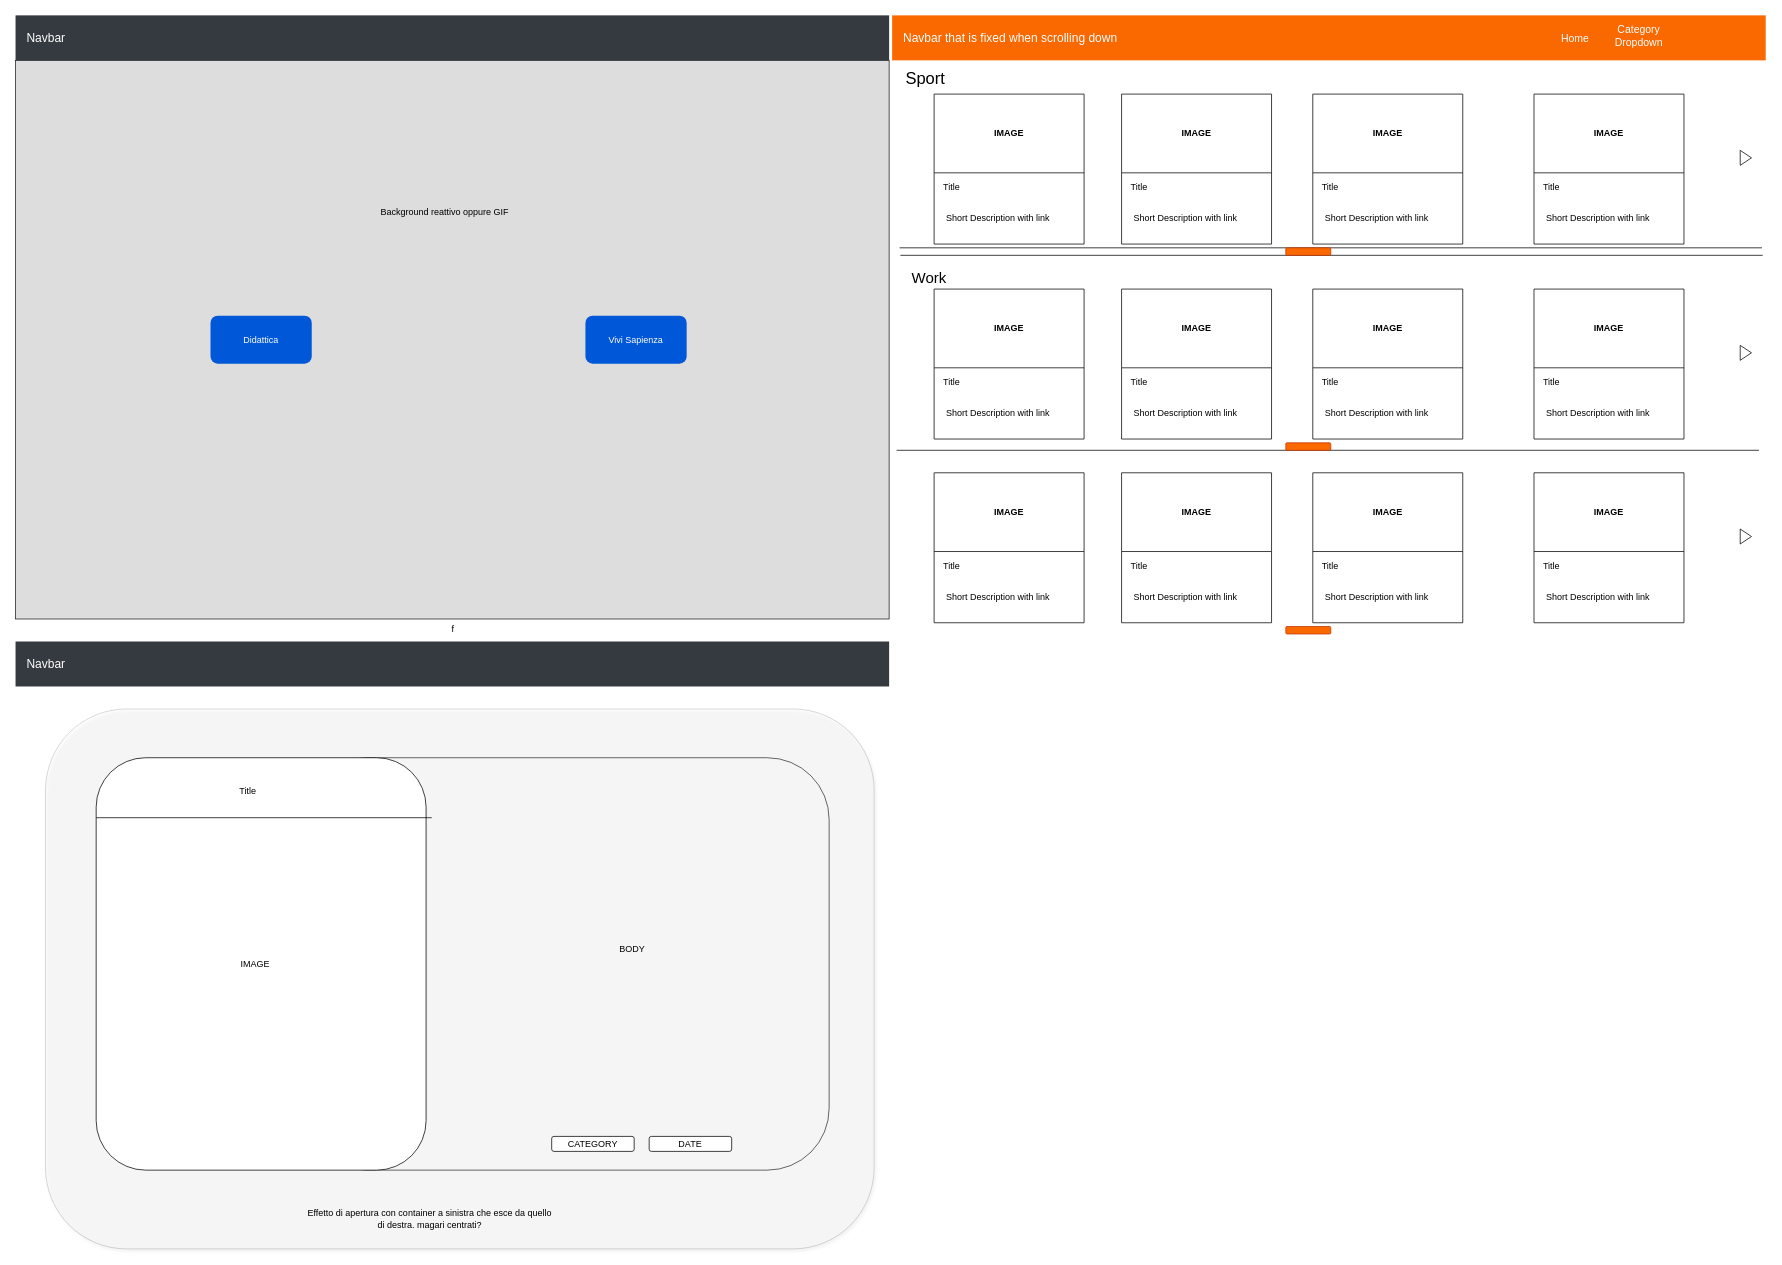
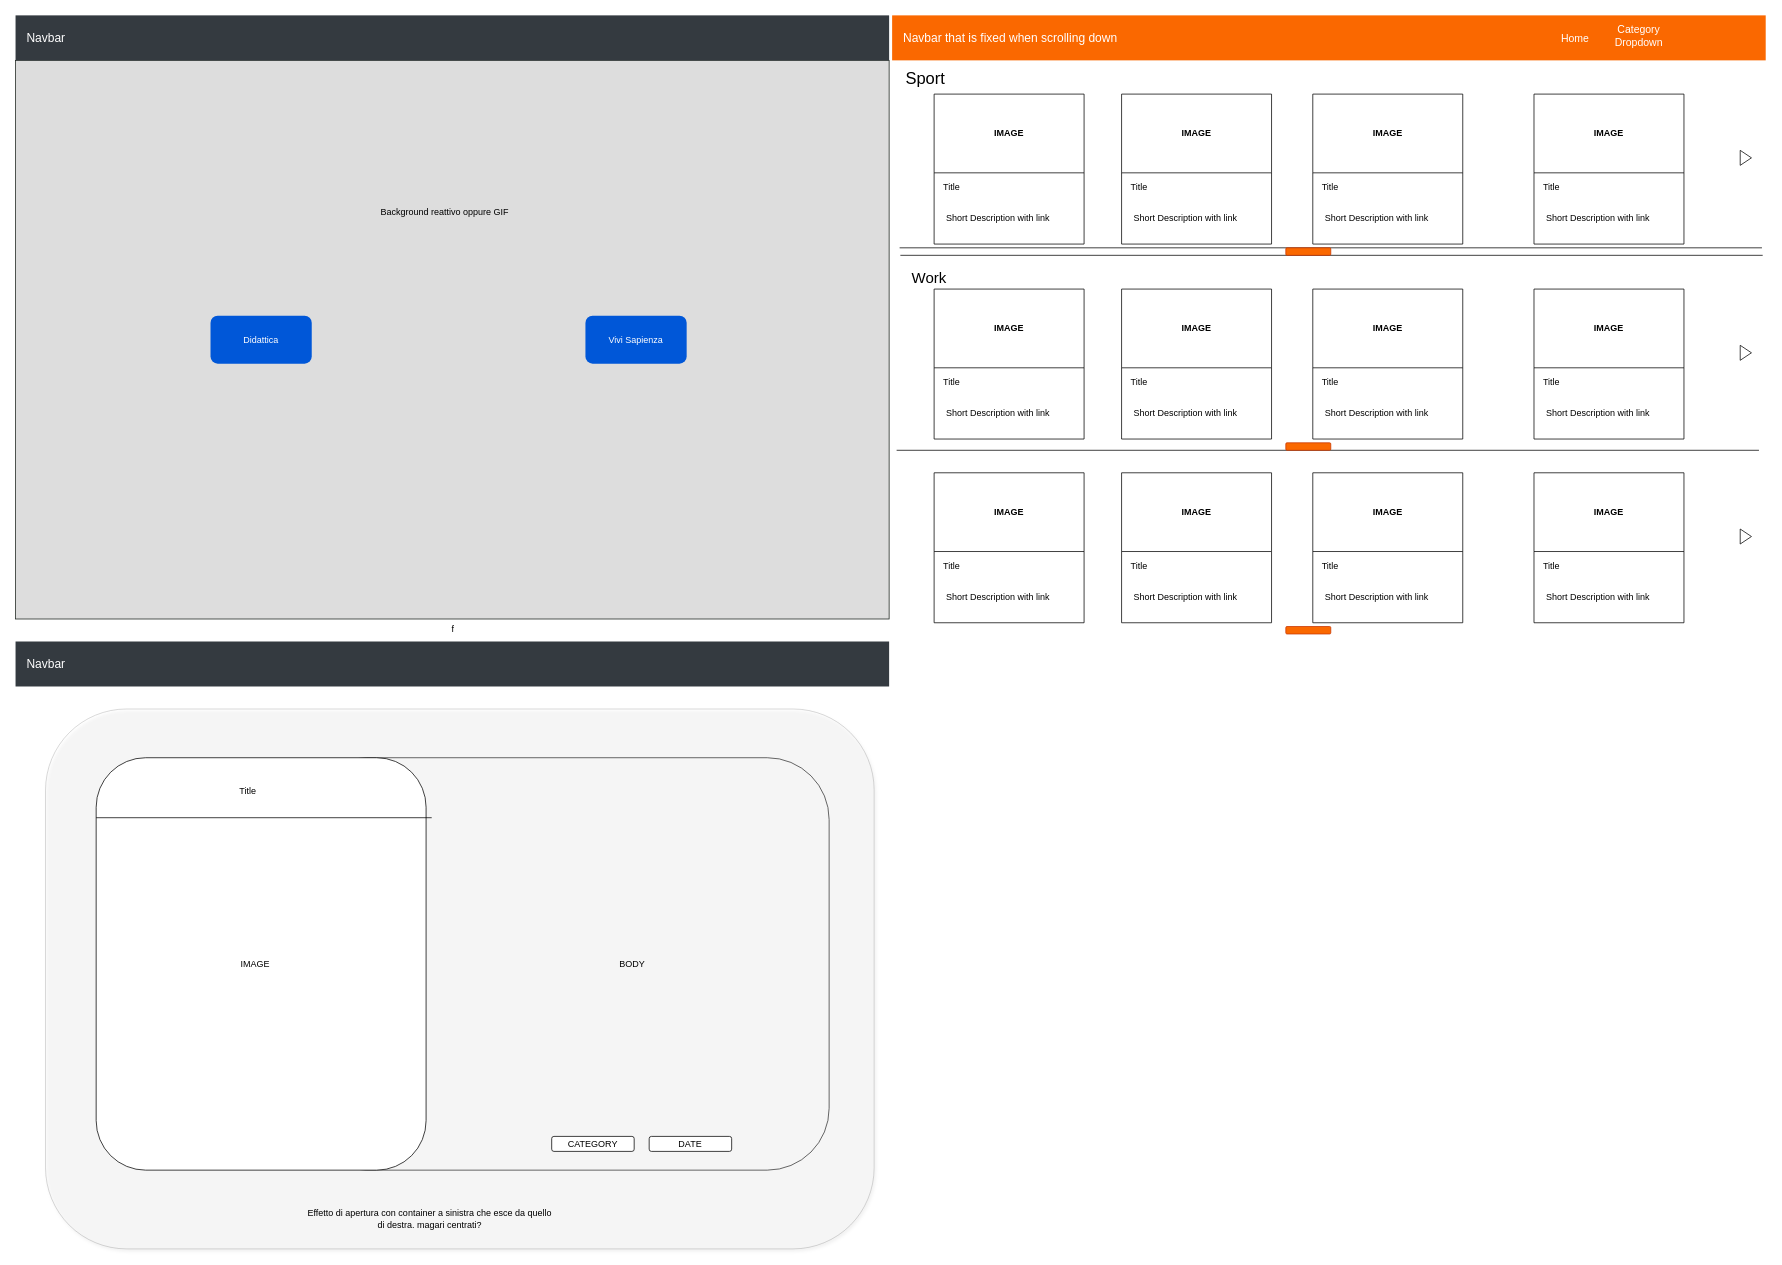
  <mxCell id="0" />
  <mxCell id="1" parent="0" />
  <mxCell id="2" value="" style="rounded=1;whiteSpace=wrap;html=1;" vertex="1" parent="1"><mxGeometry x="405" y="1010" width="700" height="550" as="geometry" /></mxCell>
  <mxCell id="3" value="f" style="verticalLabelPosition=bottom;verticalAlign=top;html=1;shadow=0;dashed=0;strokeWidth=1;shape=mxgraph.ios.iBgFlat;strokeColor=#18211b;fillColor=#dddddd;" vertex="1" parent="1"><mxGeometry y="80" width="1165" height="745" as="geometry" x="20" /></mxCell>
  <mxCell id="4" value="Navbar" style="html=1;shadow=0;dashed=0;fillColor=#343A40;strokeColor=none;fontSize=16;fontColor=#ffffff;align=left;spacing=15;" vertex="1" parent="1"><mxGeometry width="1165" height="60" as="geometry" x="20" y="20" /></mxCell>
  <mxCell id="5" value="Didattica" style="rounded=1;fillColor=#0057D8;strokeColor=none;html=1;whiteSpace=wrap;fontColor=#ffffff;align=center;verticalAlign=middle;fontStyle=0;fontSize=12;sketch=0;" vertex="1" parent="1"><mxGeometry x="280" y="420.5" width="135" height="64" as="geometry" /></mxCell>
  <mxCell id="6" value="Vivi Sapienza" style="rounded=1;fillColor=#0057D8;strokeColor=none;html=1;whiteSpace=wrap;fontColor=#ffffff;align=center;verticalAlign=middle;fontStyle=0;fontSize=12;sketch=0;" vertex="1" parent="1"><mxGeometry x="780" y="420.5" width="135" height="64" as="geometry" /></mxCell>
  <mxCell id="7" value="Navbar that is fixed when scrolling down" style="html=1;shadow=0;dashed=0;fillColor=#fa6800;strokeColor=none;fontSize=16;fontColor=#ffffff;align=left;spacing=15;" vertex="1" parent="1"><mxGeometry x="1189" width="1165" height="60" as="geometry" y="20" /></mxCell>
  <mxCell id="8" value="Home" style="fillColor=none;strokeColor=none;fontSize=14;fontColor=#ffffff;align=center;" vertex="1" parent="1"><mxGeometry x="2065" y="30" width="70" height="40" as="geometry" /></mxCell>
  <mxCell id="9" value="Category&#10;Dropdown&#10;" style="fillColor=none;strokeColor=none;fontSize=14;fontColor=#ffffff;align=center;" vertex="1" parent="1"><mxGeometry x="2150" y="35" width="70" height="40" as="geometry" /></mxCell>
  <mxCell id="10" value="" style="endArrow=none;html=1;rounded=0;movable=0;resizable=0;rotatable=0;deletable=0;editable=0;locked=1;connectable=0;" edge="1" parent="1"><mxGeometry width="50" height="50" relative="1" as="geometry"><mxPoint x="1200" y="340" as="sourcePoint" /><mxPoint x="2350" y="340" as="targetPoint" /></mxGeometry></mxCell>
  <mxCell id="11" value="" style="endArrow=none;html=1;rounded=0;" edge="1" parent="1"><mxGeometry width="50" height="50" relative="1" as="geometry"><mxPoint x="1195" y="600" as="sourcePoint" /><mxPoint x="2345" y="600" as="targetPoint" /></mxGeometry></mxCell>
  <mxCell id="12" value="&lt;font style=&quot;font-size: 22px;&quot;&gt;Sport&lt;/font&gt;" style="text;html=1;align=center;verticalAlign=middle;resizable=0;points=[];autosize=1;strokeColor=none;fillColor=none;" vertex="1" parent="1"><mxGeometry x="1195" y="85" width="75" height="40" as="geometry" /></mxCell>
  <mxCell id="13" value="&lt;font style=&quot;font-size: 20px;&quot;&gt;Work&lt;/font&gt;" style="text;html=1;align=center;verticalAlign=middle;resizable=0;points=[];autosize=1;strokeColor=none;fillColor=none;" vertex="1" parent="1"><mxGeometry x="1205" y="350" width="65" height="40" as="geometry" /></mxCell>
  <mxCell id="14" value="IMAGE" style="swimlane;whiteSpace=wrap;html=1;startSize=105;" vertex="1" parent="1"><mxGeometry x="1245" y="125" width="200" height="200" as="geometry" /></mxCell>
  <mxCell id="15" value="Title" style="text;html=1;align=center;verticalAlign=middle;resizable=0;points=[];autosize=1;strokeColor=none;fillColor=none;" vertex="1" parent="14"><mxGeometry y="110" width="45" height="30" as="geometry" /></mxCell>
  <mxCell id="16" value="&lt;div&gt;Short Description with link&lt;/div&gt;&lt;div&gt;&lt;br&gt;&lt;/div&gt;" style="text;html=1;align=center;verticalAlign=middle;resizable=0;points=[];autosize=1;strokeColor=none;fillColor=none;" vertex="1" parent="14"><mxGeometry x="5" y="150" width="160" height="45" as="geometry" /></mxCell>
  <mxCell id="17" value="IMAGE" style="swimlane;whiteSpace=wrap;html=1;startSize=105;" vertex="1" parent="1"><mxGeometry x="1495" y="125" width="200" height="200" as="geometry" /></mxCell>
  <mxCell id="18" value="Title" style="text;html=1;align=center;verticalAlign=middle;resizable=0;points=[];autosize=1;strokeColor=none;fillColor=none;" vertex="1" parent="17"><mxGeometry y="110" width="45" height="30" as="geometry" /></mxCell>
  <mxCell id="19" value="&lt;div&gt;Short Description with link&lt;/div&gt;&lt;div&gt;&lt;br&gt;&lt;/div&gt;" style="text;html=1;align=center;verticalAlign=middle;resizable=0;points=[];autosize=1;strokeColor=none;fillColor=none;" vertex="1" parent="17"><mxGeometry x="5" y="150" width="160" height="45" as="geometry" /></mxCell>
  <mxCell id="20" value="IMAGE" style="swimlane;whiteSpace=wrap;html=1;startSize=105;" vertex="1" parent="1"><mxGeometry x="1750" y="125" width="200" height="200" as="geometry" /></mxCell>
  <mxCell id="21" value="Title" style="text;html=1;align=center;verticalAlign=middle;resizable=0;points=[];autosize=1;strokeColor=none;fillColor=none;" vertex="1" parent="20"><mxGeometry y="110" width="45" height="30" as="geometry" /></mxCell>
  <mxCell id="22" value="&lt;div&gt;Short Description with link&lt;/div&gt;&lt;div&gt;&lt;br&gt;&lt;/div&gt;" style="text;html=1;align=center;verticalAlign=middle;resizable=0;points=[];autosize=1;strokeColor=none;fillColor=none;" vertex="1" parent="20"><mxGeometry x="5" y="150" width="160" height="45" as="geometry" /></mxCell>
  <mxCell id="23" value="IMAGE" style="swimlane;whiteSpace=wrap;html=1;startSize=105;" vertex="1" parent="1"><mxGeometry x="2045" y="125" width="200" height="200" as="geometry" /></mxCell>
  <mxCell id="24" value="Title" style="text;html=1;align=center;verticalAlign=middle;resizable=0;points=[];autosize=1;strokeColor=none;fillColor=none;" vertex="1" parent="23"><mxGeometry y="110" width="45" height="30" as="geometry" /></mxCell>
  <mxCell id="25" value="&lt;div&gt;Short Description with link&lt;/div&gt;&lt;div&gt;&lt;br&gt;&lt;/div&gt;" style="text;html=1;align=center;verticalAlign=middle;resizable=0;points=[];autosize=1;strokeColor=none;fillColor=none;" vertex="1" parent="23"><mxGeometry x="5" y="150" width="160" height="45" as="geometry" /></mxCell>
  <mxCell id="26" value="" style="endArrow=none;html=1;rounded=0;" edge="1" parent="1"><mxGeometry width="50" height="50" relative="1" as="geometry"><mxPoint x="1199" y="330" as="sourcePoint" /><mxPoint x="2349" y="330" as="targetPoint" /></mxGeometry></mxCell>
  <mxCell id="27" value="" style="rounded=1;whiteSpace=wrap;html=1;fillColor=#fa6800;strokeColor=#C73500;fontColor=#000000;" vertex="1" parent="1"><mxGeometry x="1714" y="330" width="60" height="10" as="geometry" /></mxCell>
  <mxCell id="28" value="" style="triangle;whiteSpace=wrap;html=1;" vertex="1" parent="1"><mxGeometry x="2320" y="200" width="15" height="20" as="geometry" /></mxCell>
  <mxCell id="29" value="IMAGE" style="swimlane;whiteSpace=wrap;html=1;startSize=105;" vertex="1" parent="1"><mxGeometry x="1245" y="385" width="200" height="200" as="geometry" /></mxCell>
  <mxCell id="30" value="Title" style="text;html=1;align=center;verticalAlign=middle;resizable=0;points=[];autosize=1;strokeColor=none;fillColor=none;" vertex="1" parent="29"><mxGeometry y="110" width="45" height="30" as="geometry" /></mxCell>
  <mxCell id="31" value="&lt;div&gt;Short Description with link&lt;/div&gt;&lt;div&gt;&lt;br&gt;&lt;/div&gt;" style="text;html=1;align=center;verticalAlign=middle;resizable=0;points=[];autosize=1;strokeColor=none;fillColor=none;" vertex="1" parent="29"><mxGeometry x="5" y="150" width="160" height="45" as="geometry" /></mxCell>
  <mxCell id="32" value="IMAGE" style="swimlane;whiteSpace=wrap;html=1;startSize=105;" vertex="1" parent="1"><mxGeometry x="1495" y="385" width="200" height="200" as="geometry" /></mxCell>
  <mxCell id="33" value="Title" style="text;html=1;align=center;verticalAlign=middle;resizable=0;points=[];autosize=1;strokeColor=none;fillColor=none;" vertex="1" parent="32"><mxGeometry y="110" width="45" height="30" as="geometry" /></mxCell>
  <mxCell id="34" value="&lt;div&gt;Short Description with link&lt;/div&gt;&lt;div&gt;&lt;br&gt;&lt;/div&gt;" style="text;html=1;align=center;verticalAlign=middle;resizable=0;points=[];autosize=1;strokeColor=none;fillColor=none;" vertex="1" parent="32"><mxGeometry x="5" y="150" width="160" height="45" as="geometry" /></mxCell>
  <mxCell id="35" value="IMAGE" style="swimlane;whiteSpace=wrap;html=1;startSize=105;" vertex="1" parent="1"><mxGeometry x="1750" y="385" width="200" height="200" as="geometry" /></mxCell>
  <mxCell id="36" value="Title" style="text;html=1;align=center;verticalAlign=middle;resizable=0;points=[];autosize=1;strokeColor=none;fillColor=none;" vertex="1" parent="35"><mxGeometry y="110" width="45" height="30" as="geometry" /></mxCell>
  <mxCell id="37" value="&lt;div&gt;Short Description with link&lt;/div&gt;&lt;div&gt;&lt;br&gt;&lt;/div&gt;" style="text;html=1;align=center;verticalAlign=middle;resizable=0;points=[];autosize=1;strokeColor=none;fillColor=none;" vertex="1" parent="35"><mxGeometry x="5" y="150" width="160" height="45" as="geometry" /></mxCell>
  <mxCell id="38" value="IMAGE" style="swimlane;whiteSpace=wrap;html=1;startSize=105;" vertex="1" parent="1"><mxGeometry x="2045" y="385" width="200" height="200" as="geometry" /></mxCell>
  <mxCell id="39" value="Title" style="text;html=1;align=center;verticalAlign=middle;resizable=0;points=[];autosize=1;strokeColor=none;fillColor=none;" vertex="1" parent="38"><mxGeometry y="110" width="45" height="30" as="geometry" /></mxCell>
  <mxCell id="40" value="&lt;div&gt;Short Description with link&lt;/div&gt;&lt;div&gt;&lt;br&gt;&lt;/div&gt;" style="text;html=1;align=center;verticalAlign=middle;resizable=0;points=[];autosize=1;strokeColor=none;fillColor=none;" vertex="1" parent="38"><mxGeometry x="5" y="150" width="160" height="45" as="geometry" /></mxCell>
  <mxCell id="41" value="" style="rounded=1;whiteSpace=wrap;html=1;fillColor=#fa6800;strokeColor=#C73500;fontColor=#000000;" vertex="1" parent="1"><mxGeometry x="1714" y="590" width="60" height="10" as="geometry" /></mxCell>
  <mxCell id="42" value="" style="triangle;whiteSpace=wrap;html=1;" vertex="1" parent="1"><mxGeometry x="2320" y="460" width="15" height="20" as="geometry" /></mxCell>
  <mxCell id="43" value="IMAGE" style="swimlane;whiteSpace=wrap;html=1;startSize=105;" vertex="1" parent="1"><mxGeometry x="1245" y="630" width="200" height="200" as="geometry" /></mxCell>
  <mxCell id="44" value="Title" style="text;html=1;align=center;verticalAlign=middle;resizable=0;points=[];autosize=1;strokeColor=none;fillColor=none;" vertex="1" parent="43"><mxGeometry y="110" width="45" height="30" as="geometry" /></mxCell>
  <mxCell id="45" value="&lt;div&gt;Short Description with link&lt;/div&gt;&lt;div&gt;&lt;br&gt;&lt;/div&gt;" style="text;html=1;align=center;verticalAlign=middle;resizable=0;points=[];autosize=1;strokeColor=none;fillColor=none;" vertex="1" parent="43"><mxGeometry x="5" y="150" width="160" height="45" as="geometry" /></mxCell>
  <mxCell id="46" value="IMAGE" style="swimlane;whiteSpace=wrap;html=1;startSize=105;" vertex="1" parent="1"><mxGeometry x="1495" y="630" width="200" height="200" as="geometry" /></mxCell>
  <mxCell id="47" value="Title" style="text;html=1;align=center;verticalAlign=middle;resizable=0;points=[];autosize=1;strokeColor=none;fillColor=none;" vertex="1" parent="46"><mxGeometry y="110" width="45" height="30" as="geometry" /></mxCell>
  <mxCell id="48" value="&lt;div&gt;Short Description with link&lt;/div&gt;&lt;div&gt;&lt;br&gt;&lt;/div&gt;" style="text;html=1;align=center;verticalAlign=middle;resizable=0;points=[];autosize=1;strokeColor=none;fillColor=none;" vertex="1" parent="46"><mxGeometry x="5" y="150" width="160" height="45" as="geometry" /></mxCell>
  <mxCell id="49" value="IMAGE" style="swimlane;whiteSpace=wrap;html=1;startSize=105;" vertex="1" parent="1"><mxGeometry x="1750" y="630" width="200" height="200" as="geometry" /></mxCell>
  <mxCell id="50" value="Title" style="text;html=1;align=center;verticalAlign=middle;resizable=0;points=[];autosize=1;strokeColor=none;fillColor=none;" vertex="1" parent="49"><mxGeometry y="110" width="45" height="30" as="geometry" /></mxCell>
  <mxCell id="51" value="&lt;div&gt;Short Description with link&lt;/div&gt;&lt;div&gt;&lt;br&gt;&lt;/div&gt;" style="text;html=1;align=center;verticalAlign=middle;resizable=0;points=[];autosize=1;strokeColor=none;fillColor=none;" vertex="1" parent="49"><mxGeometry x="5" y="150" width="160" height="45" as="geometry" /></mxCell>
  <mxCell id="52" value="IMAGE" style="swimlane;whiteSpace=wrap;html=1;startSize=105;" vertex="1" parent="1"><mxGeometry x="2045" y="630" width="200" height="200" as="geometry" /></mxCell>
  <mxCell id="53" value="Title" style="text;html=1;align=center;verticalAlign=middle;resizable=0;points=[];autosize=1;strokeColor=none;fillColor=none;" vertex="1" parent="52"><mxGeometry y="110" width="45" height="30" as="geometry" /></mxCell>
  <mxCell id="54" value="&lt;div&gt;Short Description with link&lt;/div&gt;&lt;div&gt;&lt;br&gt;&lt;/div&gt;" style="text;html=1;align=center;verticalAlign=middle;resizable=0;points=[];autosize=1;strokeColor=none;fillColor=none;" vertex="1" parent="52"><mxGeometry x="5" y="150" width="160" height="45" as="geometry" /></mxCell>
  <mxCell id="55" value="" style="rounded=1;whiteSpace=wrap;html=1;fillColor=#fa6800;strokeColor=#C73500;fontColor=#000000;" vertex="1" parent="1"><mxGeometry x="1714" y="835" width="60" height="10" as="geometry" /></mxCell>
  <mxCell id="56" value="" style="triangle;whiteSpace=wrap;html=1;" vertex="1" parent="1"><mxGeometry x="2320" y="705" width="15" height="20" as="geometry" /></mxCell>
  <mxCell id="57" value="Navbar" style="html=1;shadow=0;dashed=0;fillColor=#343A40;strokeColor=none;fontSize=16;fontColor=#ffffff;align=left;spacing=15;" vertex="1" parent="1"><mxGeometry y="855" width="1165" height="60" as="geometry" x="20" /></mxCell>
  <mxCell id="58" value="" style="rounded=1;whiteSpace=wrap;html=1;fillColor=default;opacity=20;shadow=1;" vertex="1" parent="1"><mxGeometry x="60" y="945" width="1105" height="720" as="geometry" /></mxCell>
  <mxCell id="59" value="" style="rounded=1;whiteSpace=wrap;html=1;" vertex="1" parent="1"><mxGeometry x="127.5" y="1010" width="440" height="550" as="geometry" /></mxCell>
  <mxCell id="60" value="" style="endArrow=none;html=1;rounded=0;" edge="1" parent="1"><mxGeometry width="50" height="50" relative="1" as="geometry"><mxPoint x="127.5" y="1090" as="sourcePoint" /><mxPoint x="575" y="1090" as="targetPoint" /></mxGeometry></mxCell>
  <mxCell id="61" value="Title" style="text;html=1;strokeColor=none;fillColor=none;align=center;verticalAlign=middle;whiteSpace=wrap;rounded=0;" vertex="1" parent="1"><mxGeometry x="300" y="1040" width="60" height="30" as="geometry" /></mxCell>
  <mxCell id="62" value="IMAGE" style="text;html=1;strokeColor=none;fillColor=none;align=center;verticalAlign=middle;whiteSpace=wrap;rounded=0;" vertex="1" parent="1"><mxGeometry x="310" y="1270" width="60" height="30" as="geometry" /></mxCell>
- <mxCell id="63" value="BODY" style="text;html=1;strokeColor=none;fillColor=none;align=center;verticalAlign=middle;whiteSpace=wrap;rounded=0;" vertex="1" parent="1"><mxGeometry x="605" y="1040" width="475" height="450" as="geometry" /></mxCell>
+ <mxCell id="63" value="BODY" style="text;html=1;strokeColor=none;fillColor=none;align=center;verticalAlign=middle;whiteSpace=wrap;rounded=0;" vertex="1" parent="1"><mxGeometry x="605" y="1060" width="475" height="450" as="geometry" /></mxCell>
  <mxCell id="64" value="DATE" style="rounded=1;whiteSpace=wrap;html=1;" vertex="1" parent="1"><mxGeometry x="865" y="1515" width="110" height="20" as="geometry" /></mxCell>
  <mxCell id="65" value="CATEGORY" style="rounded=1;whiteSpace=wrap;html=1;" vertex="1" parent="1"><mxGeometry x="735" y="1515" width="110" height="20" as="geometry" /></mxCell>
  <mxCell id="66" value="&lt;div&gt;Effetto di apertura con container a sinistra che esce da quello&lt;/div&gt;&lt;div&gt;di destra. magari centrati?&lt;br&gt;&lt;/div&gt;" style="text;html=1;strokeColor=none;fillColor=none;align=center;verticalAlign=middle;whiteSpace=wrap;rounded=0;" vertex="1" parent="1"><mxGeometry x="350" y="1595" width="445" height="60" as="geometry" /></mxCell>
  <mxCell id="67" value="Background reattivo oppure GIF" style="text;html=1;strokeColor=none;fillColor=none;align=center;verticalAlign=middle;whiteSpace=wrap;rounded=0;" vertex="1" parent="1"><mxGeometry x="485" y="240" width="215" height="85" as="geometry" /></mxCell>
